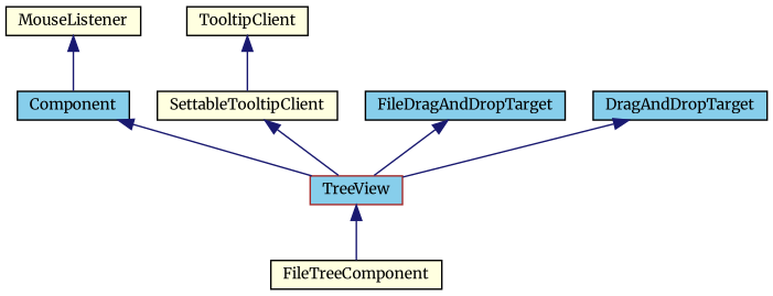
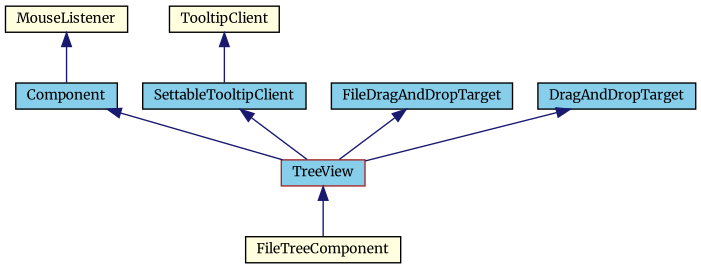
  digraph {
    fontname=Merriweather
    node [color=black fillcolor=skyblue fontname=Merriweather fontsize=10 shape=record style=filled]
    edge [color=midnightblue dir=back fontname=Merriweather fontsize=10 labelfontname=Helvetica labelfontsize=10 style=solid]
    n1 [color=brown fontcolor=black height=0.2 label=TreeView width=0.4]
    n2 [fillcolor=lightyellow height=0.2 label=FileTreeComponent width=0.4]
    n3 [height=0.2 label=Component width=0.4]
    n4 [fillcolor=lightyellow height=0.2 label=MouseListener width=0.4]
-   n5 [fillcolor=lightyellow height=0.2 label=SettableTooltipClient width=0.4]
+   n5 [height=0.2 label=SettableTooltipClient width=0.4]
    n6 [fillcolor=lightyellow height=0.2 label=TooltipClient width=0.4]
    n7 [height=0.2 label=FileDragAndDropTarget width=0.4]
    n8 [height=0.2 label=DragAndDropTarget width=0.4]
    n1 -> n2
    n3 -> n1
    n4 -> n3
    n5 -> n1
    n6 -> n5
    n7 -> n1
    n8 -> n1
  }
